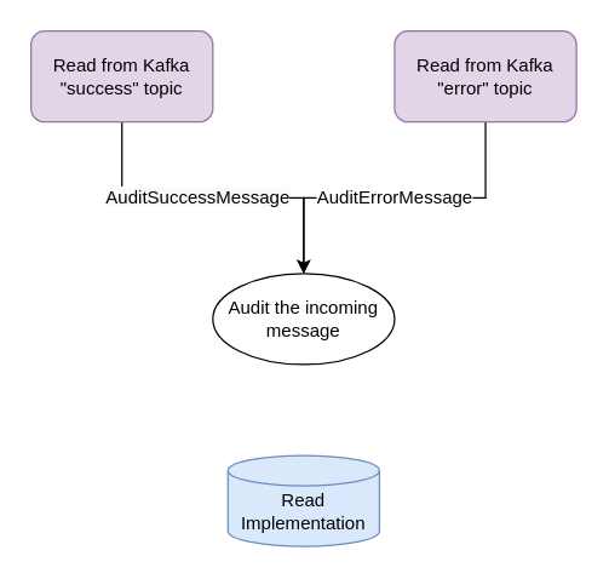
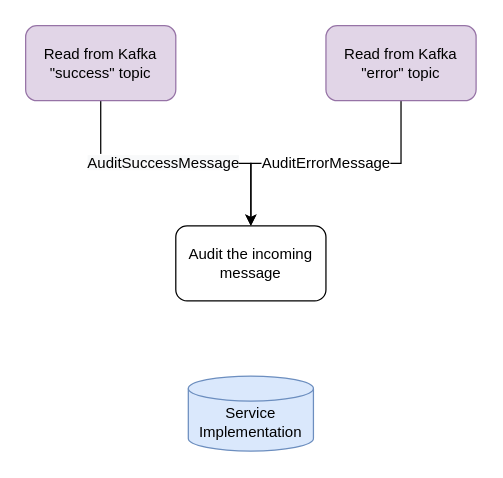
  <mxCell id="0" />
  <mxCell id="1" parent="0" />
  <mxCell id="2" value="&lt;font style=&quot;font-size: 12px&quot;&gt;AuditErrorMessage&lt;/font&gt;" style="edgeStyle=orthogonalEdgeStyle;rounded=0;orthogonalLoop=1;jettySize=auto;html=1;exitX=0.5;exitY=1;exitDx=0;exitDy=0;entryX=0.5;entryY=0;entryDx=0;entryDy=0;" edge="1" parent="1" source="3" target="6"><mxGeometry relative="1" as="geometry"><mxPoint as="offset" /></mxGeometry></mxCell>
  <mxCell id="3" value="Read from Kafka &quot;error&quot; topic" style="rounded=1;whiteSpace=wrap;html=1;fillColor=#e1d5e7;strokeColor=#9673a6;" parent="1" vertex="1"><mxGeometry x="260" y="20" width="120" height="60" as="geometry" /></mxCell>
  <mxCell id="4" value="&lt;span style=&quot;color: rgb(0 , 0 , 0) ; font-family: &amp;#34;helvetica&amp;#34; ; font-style: normal ; font-weight: 400 ; letter-spacing: normal ; text-align: center ; text-indent: 0px ; text-transform: none ; word-spacing: 0px ; background-color: rgb(248 , 249 , 250) ; display: inline ; float: none&quot;&gt;&lt;font style=&quot;font-size: 12px&quot;&gt;AuditSuccessMessage&lt;/font&gt;&lt;/span&gt;" style="edgeStyle=orthogonalEdgeStyle;rounded=0;orthogonalLoop=1;jettySize=auto;html=1;exitX=0.5;exitY=1;exitDx=0;exitDy=0;" edge="1" parent="1" source="5" target="6"><mxGeometry x="-0.091" relative="1" as="geometry"><mxPoint as="offset" /></mxGeometry></mxCell>
  <mxCell id="5" value="Read from Kafka &quot;success&quot; topic" style="rounded=1;whiteSpace=wrap;html=1;fillColor=#e1d5e7;strokeColor=#9673a6;" parent="1" vertex="1"><mxGeometry x="20" y="20" width="120" height="60" as="geometry" /></mxCell>
- <mxCell id="6" value="Audit the incoming message" style="ellipse;whiteSpace=wrap;html=1;" parent="1" vertex="1"><mxGeometry x="140" y="180" width="120" height="60" as="geometry" /></mxCell>
- <mxCell id="7" value="&lt;br&gt;Read Implementation" style="strokeWidth=1;html=1;shape=mxgraph.flowchart.database;whiteSpace=wrap;fillColor=#dae8fc;strokeColor=#6c8ebf;" parent="1" vertex="1"><mxGeometry x="150" y="300" width="100" height="60" as="geometry" /></mxCell>
+ <mxCell id="6" value="Audit the incoming message" style="rounded=1;whiteSpace=wrap;html=1;" parent="1" vertex="1"><mxGeometry x="140" y="180" width="120" height="60" as="geometry" /></mxCell>
+ <mxCell id="7" value="&lt;br&gt;Service Implementation" style="strokeWidth=1;html=1;shape=mxgraph.flowchart.database;whiteSpace=wrap;fillColor=#dae8fc;strokeColor=#6c8ebf;" parent="1" vertex="1"><mxGeometry x="150" y="300" width="100" height="60" as="geometry" /></mxCell>
